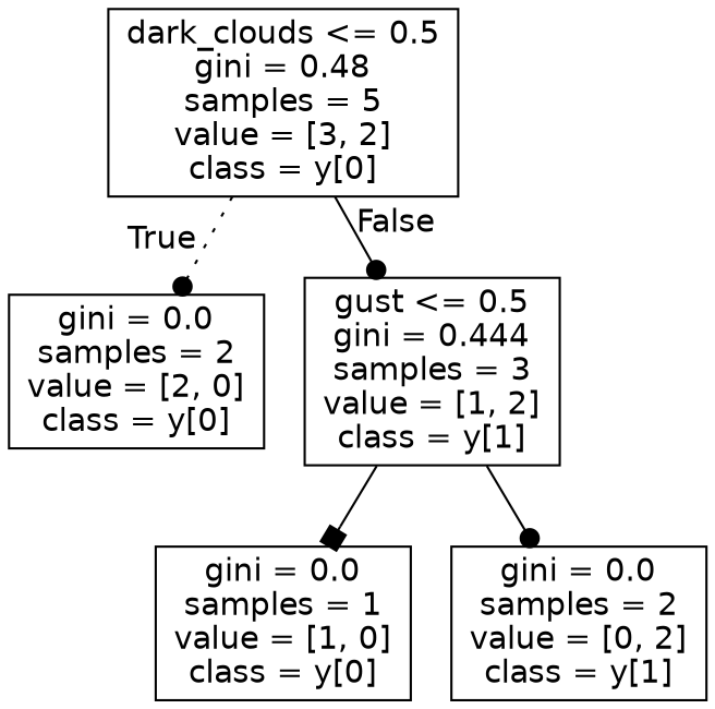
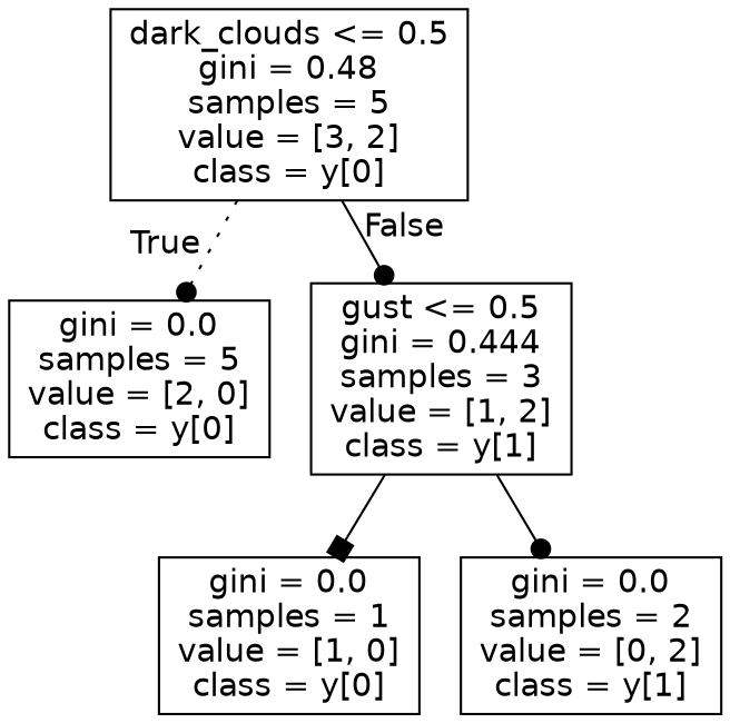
  digraph {
    node [fontname=helvetica shape=box]
    edge [fontname=helvetica style=solid arrowhead=dot]
    n1 [label="dark_clouds <= 0.5\ngini = 0.48\nsamples = 5\nvalue = [3, 2]\nclass = y[0]"]
-   n2 [label="gini = 0.0\nsamples = 2\nvalue = [2, 0]\nclass = y[0]"]
+   n2 [label="gini = 0.0\nsamples = 5\nvalue = [2, 0]\nclass = y[0]"]
    n3 [label="gust <= 0.5\ngini = 0.444\nsamples = 3\nvalue = [1, 2]\nclass = y[1]"]
    n4 [label="gini = 0.0\nsamples = 1\nvalue = [1, 0]\nclass = y[0]"]
    n5 [label="gini = 0.0\nsamples = 2\nvalue = [0, 2]\nclass = y[1]"]
    n1 -> n2 [headlabel=True labelangle=45 labeldistance=2.5 style=dotted]
    n1 -> n3 [headlabel=False labelangle=-45 labeldistance=2.5]
    n3 -> n4 [arrowhead=box]
    n3 -> n5
  }
